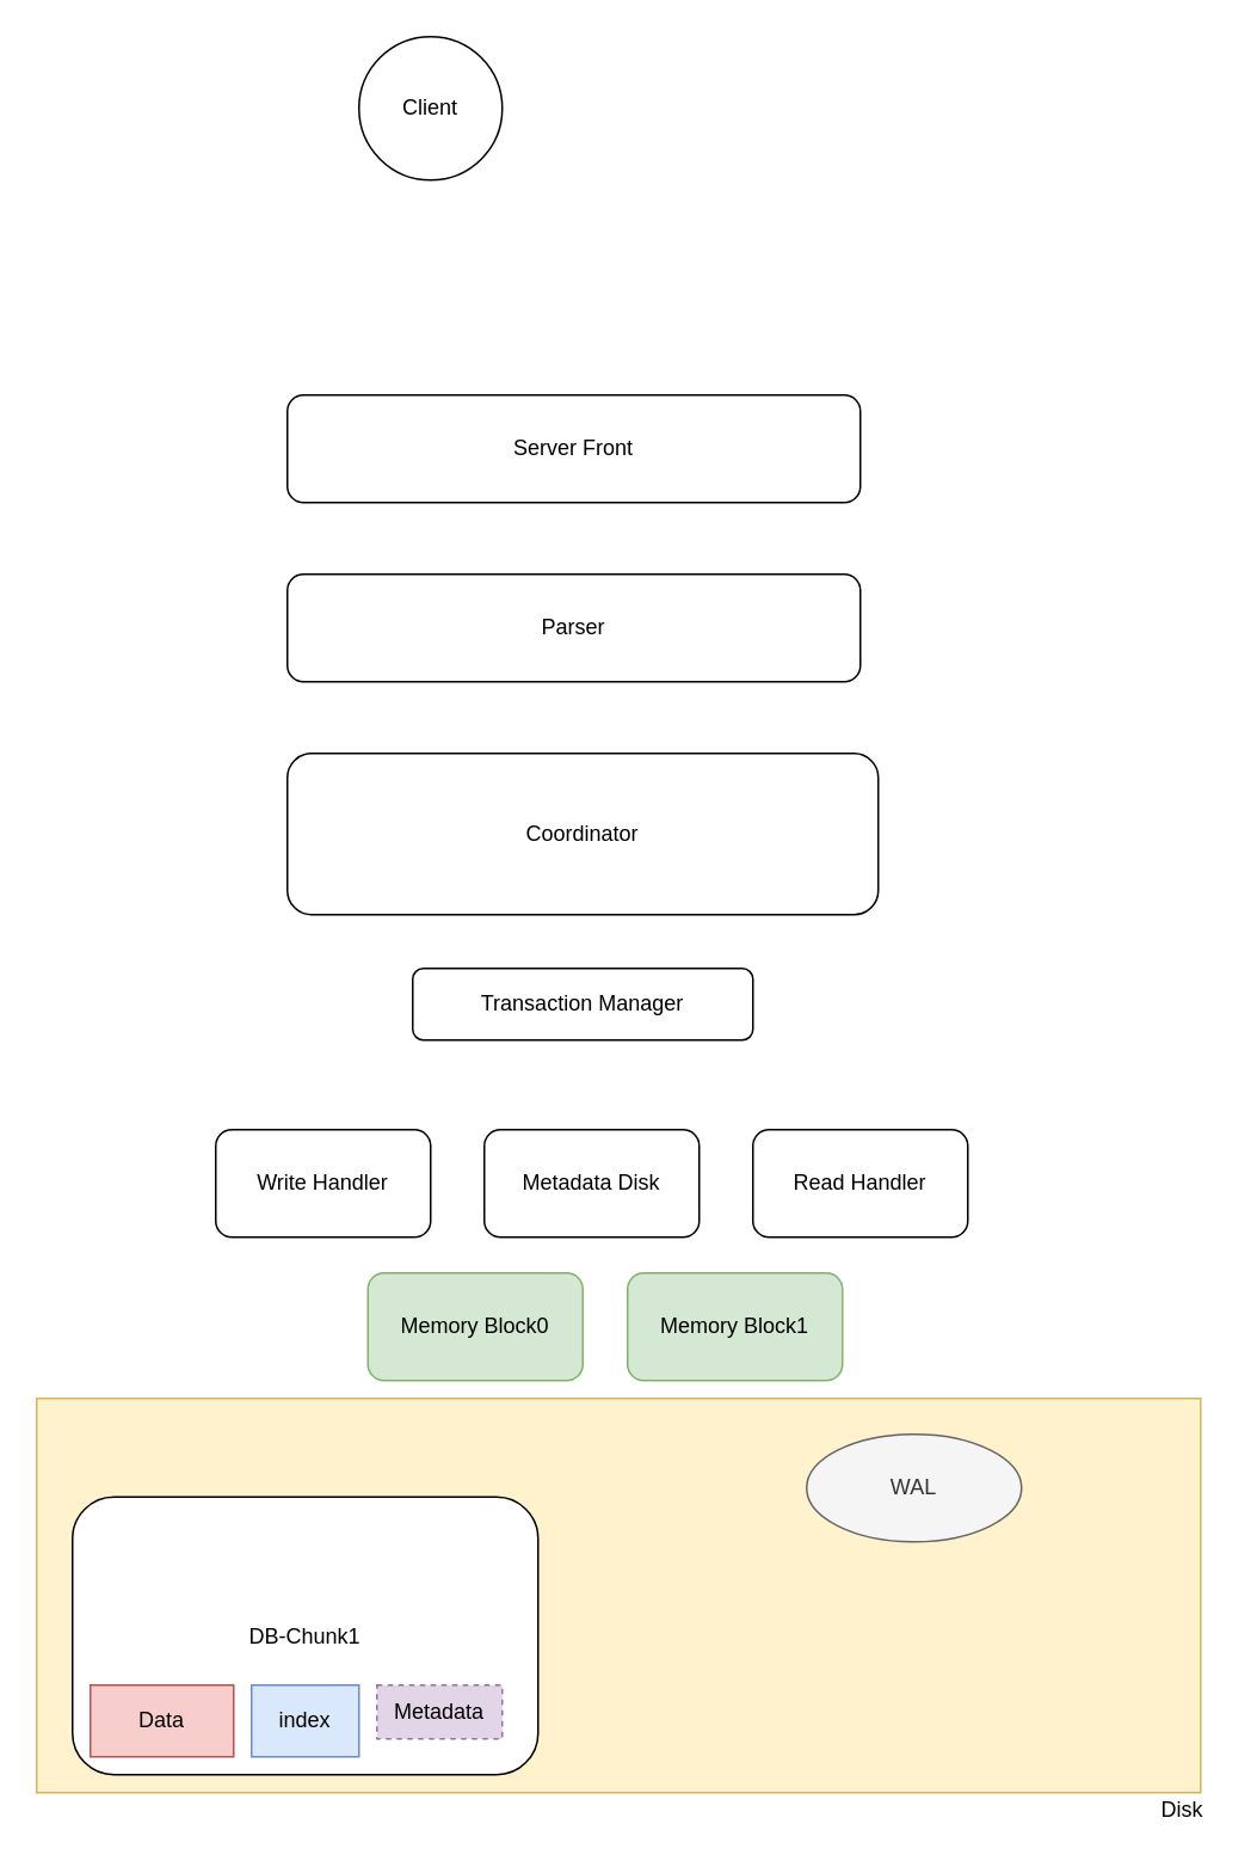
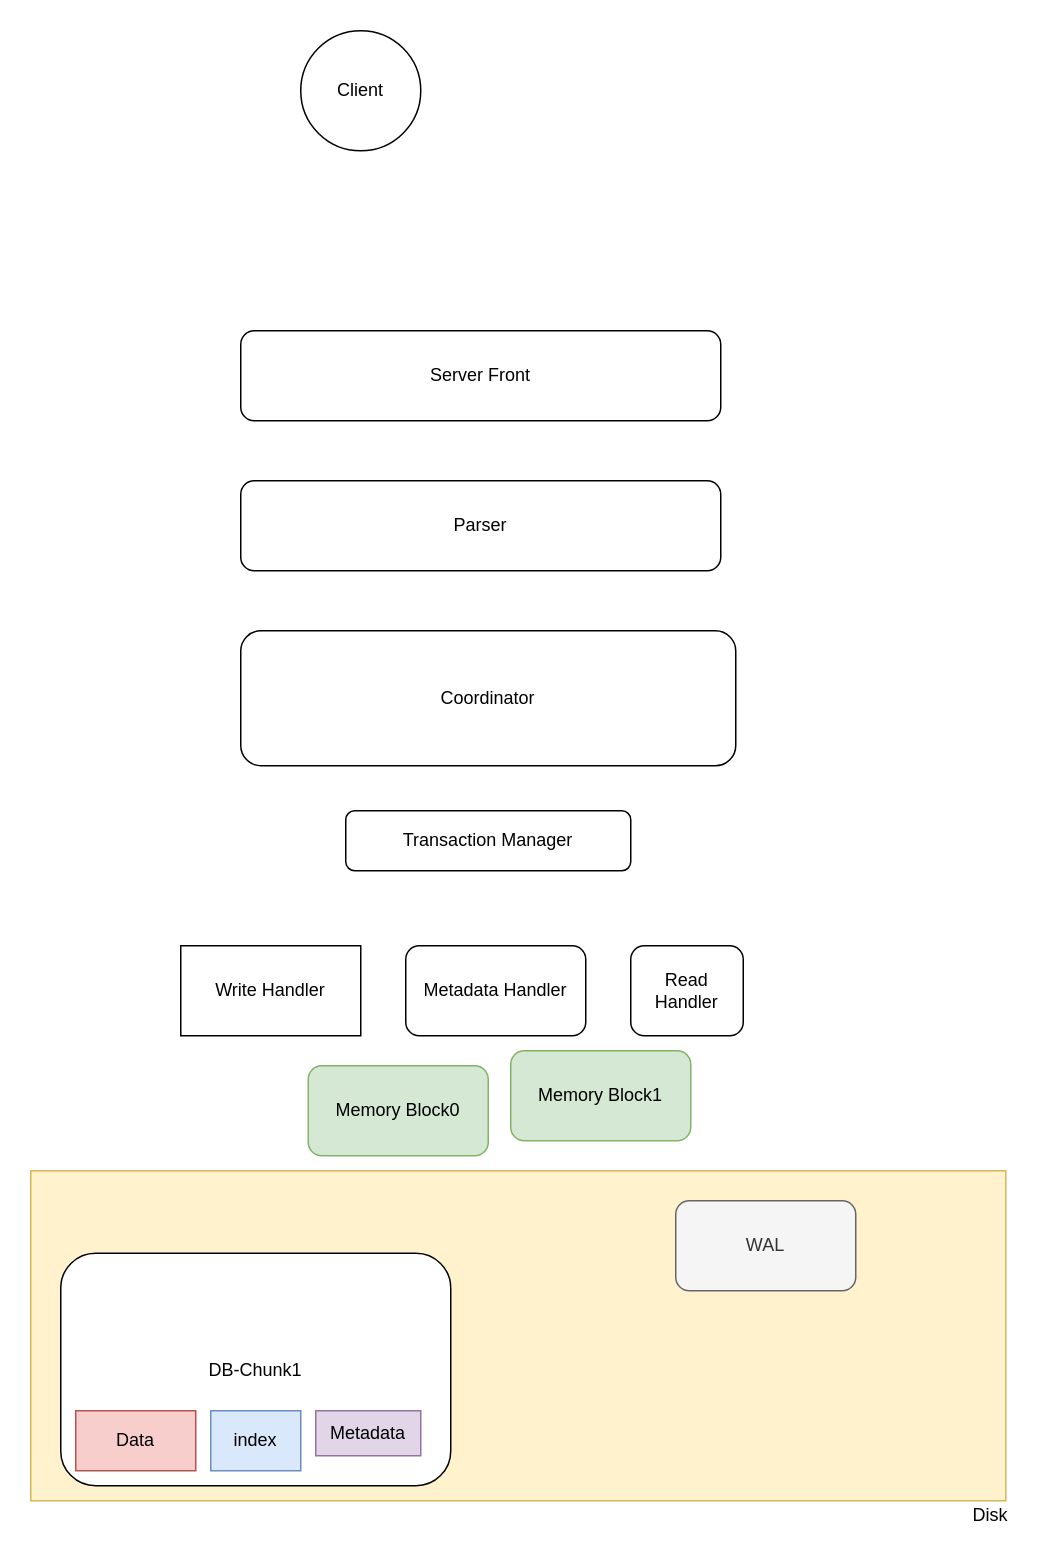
  <mxCell id="0" />
  <mxCell id="1" parent="0" />
  <mxCell id="2" value="Server Front" style="rounded=1;whiteSpace=wrap;html=1;" vertex="1" parent="1"><mxGeometry x="160" y="220" width="320" height="60" as="geometry" /></mxCell>
  <mxCell id="3" value="Client" style="ellipse;whiteSpace=wrap;html=1;aspect=fixed;" vertex="1" parent="1"><mxGeometry x="200" y="20" width="80" height="80" as="geometry" /></mxCell>
  <mxCell id="4" value="Parser" style="rounded=1;whiteSpace=wrap;html=1;" vertex="1" parent="1"><mxGeometry x="160" y="320" width="320" height="60" as="geometry" /></mxCell>
  <mxCell id="5" value="Coordinator" style="rounded=1;whiteSpace=wrap;html=1;" vertex="1" parent="1"><mxGeometry x="160" y="420" width="330" height="90" as="geometry" /></mxCell>
  <mxCell id="6" value="Transaction Manager" style="rounded=1;whiteSpace=wrap;html=1;" vertex="1" parent="1"><mxGeometry x="230" y="540" width="190" height="40" as="geometry" /></mxCell>
- <mxCell id="7" value="Write Handler" style="rounded=1;whiteSpace=wrap;html=1;" vertex="1" parent="1"><mxGeometry x="120" y="630" width="120" height="60" as="geometry" /></mxCell>
- <mxCell id="8" value="Read Handler" style="rounded=1;whiteSpace=wrap;html=1;" vertex="1" parent="1"><mxGeometry x="420" y="630" width="120" height="60" as="geometry" /></mxCell>
+ <mxCell id="7" value="Write Handler" style="whiteSpace=wrap;html=1;rounded=0;" vertex="1" parent="1"><mxGeometry x="120" y="630" width="120" height="60" as="geometry" /></mxCell>
+ <mxCell id="8" value="Read Handler" style="rounded=1;whiteSpace=wrap;html=1;" vertex="1" parent="1"><mxGeometry x="420" y="630" width="75" height="60" as="geometry" /></mxCell>
  <mxCell id="9" value="" style="rounded=0;whiteSpace=wrap;html=1;fillColor=#fff2cc;strokeColor=#d6b656;" vertex="1" parent="1"><mxGeometry x="20" y="780" width="650" height="220" as="geometry" /></mxCell>
  <mxCell id="10" value="Memory Block0" style="rounded=1;whiteSpace=wrap;html=1;fillColor=#d5e8d4;strokeColor=#82b366;" vertex="1" parent="1"><mxGeometry x="205" y="710" width="120" height="60" as="geometry" /></mxCell>
- <mxCell id="11" value="Memory Block1" style="rounded=1;whiteSpace=wrap;html=1;fillColor=#d5e8d4;strokeColor=#82b366;" vertex="1" parent="1"><mxGeometry x="350" y="710" width="120" height="60" as="geometry" /></mxCell>
+ <mxCell id="11" value="Memory Block1" style="rounded=1;whiteSpace=wrap;html=1;fillColor=#d5e8d4;strokeColor=#82b366;" vertex="1" parent="1"><mxGeometry x="340" y="700" width="120" height="60" as="geometry" /></mxCell>
  <mxCell id="12" value="Disk" style="text;html=1;strokeColor=none;fillColor=none;align=center;verticalAlign=middle;whiteSpace=wrap;rounded=0;" vertex="1" parent="1"><mxGeometry x="640" y="1000" width="40" height="20" as="geometry" /></mxCell>
  <mxCell id="13" value="DB-Chunk1" style="rounded=1;whiteSpace=wrap;html=1;" vertex="1" parent="1"><mxGeometry x="40" y="835" width="260" height="155" as="geometry" /></mxCell>
- <mxCell id="14" value="WAL" style="ellipse;whiteSpace=wrap;html=1;fillColor=#f5f5f5;strokeColor=#666666;fontColor=#333333;" vertex="1" parent="1"><mxGeometry x="450" y="800" width="120" height="60" as="geometry" /></mxCell>
+ <mxCell id="14" value="WAL" style="rounded=1;whiteSpace=wrap;html=1;fillColor=#f5f5f5;strokeColor=#666666;fontColor=#333333;" vertex="1" parent="1"><mxGeometry x="450" y="800" width="120" height="60" as="geometry" /></mxCell>
  <mxCell id="15" value="Data" style="rounded=0;whiteSpace=wrap;html=1;fillColor=#f8cecc;strokeColor=#b85450;" vertex="1" parent="1"><mxGeometry x="50" y="940" width="80" height="40" as="geometry" /></mxCell>
  <mxCell id="16" value="index" style="rounded=0;whiteSpace=wrap;html=1;fillColor=#dae8fc;strokeColor=#6c8ebf;" vertex="1" parent="1"><mxGeometry x="140" y="940" width="60" height="40" as="geometry" /></mxCell>
- <mxCell id="17" value="Metadata" style="rounded=0;whiteSpace=wrap;html=1;fillColor=#e1d5e7;strokeColor=#9673a6;dashed=1;" vertex="1" parent="1"><mxGeometry x="210" y="940" width="70" height="30" as="geometry" /></mxCell>
- <mxCell id="18" value="Metadata Disk" style="rounded=1;whiteSpace=wrap;html=1;" vertex="1" parent="1"><mxGeometry x="270" y="630" width="120" height="60" as="geometry" /></mxCell>
+ <mxCell id="17" value="Metadata" style="rounded=0;whiteSpace=wrap;html=1;fillColor=#e1d5e7;strokeColor=#9673a6;" vertex="1" parent="1"><mxGeometry x="210" y="940" width="70" height="30" as="geometry" /></mxCell>
+ <mxCell id="18" value="Metadata Handler" style="rounded=1;whiteSpace=wrap;html=1;" vertex="1" parent="1"><mxGeometry x="270" y="630" width="120" height="60" as="geometry" /></mxCell>
